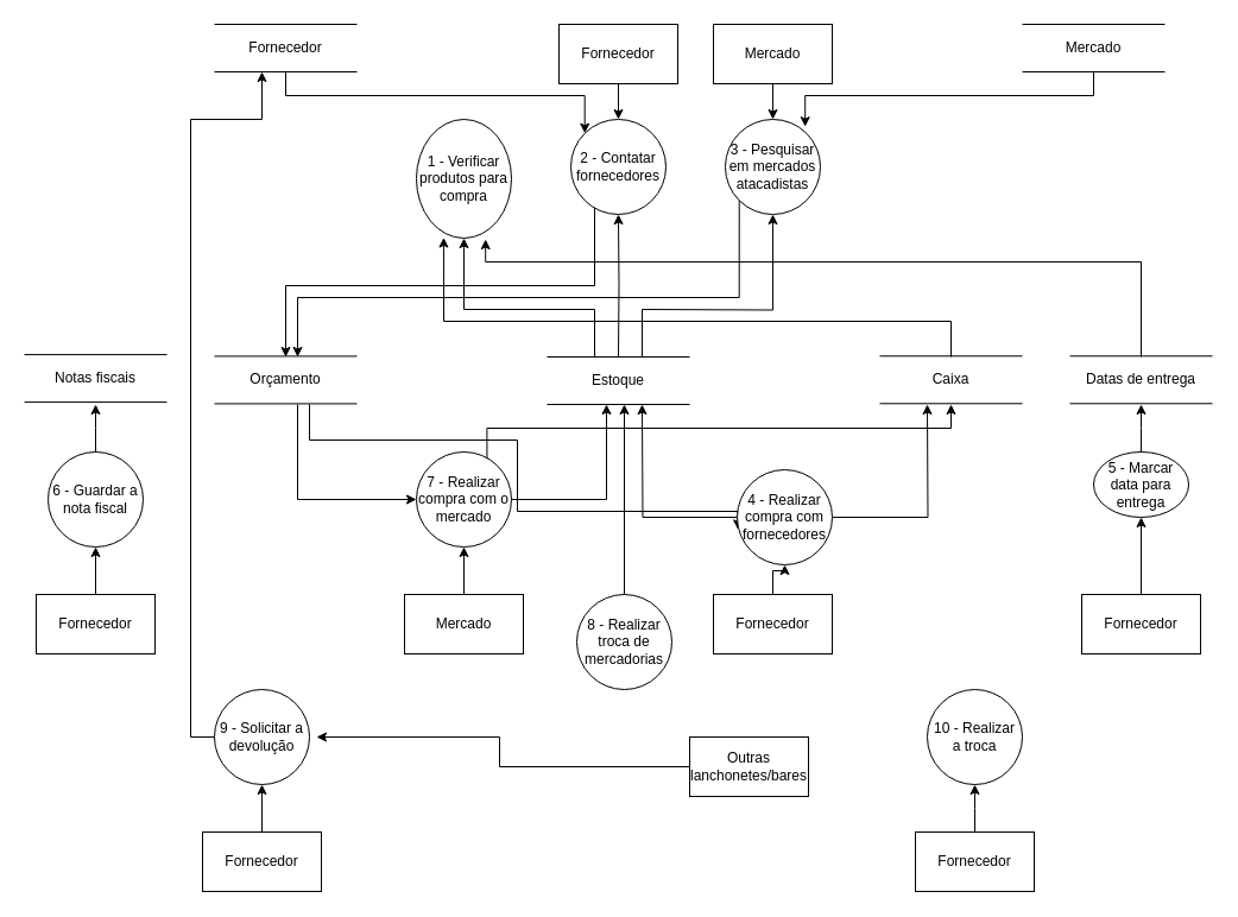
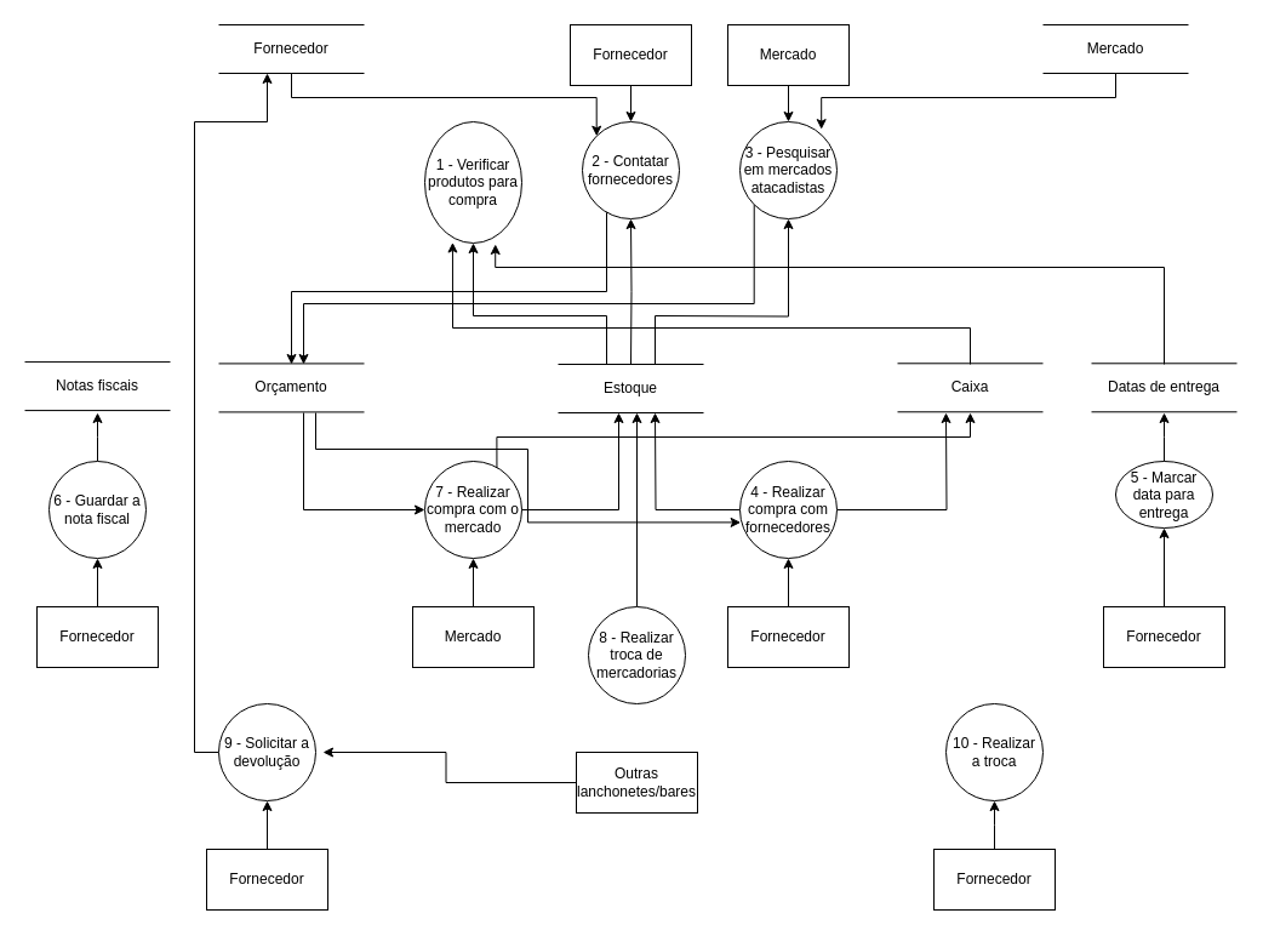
  <mxCell id="0" />
  <mxCell id="1" parent="0" />
  <mxCell id="2" value="" style="edgeStyle=orthogonalEdgeStyle;rounded=0;orthogonalLoop=1;jettySize=auto;html=1;targetPerimeterSpacing=6;" edge="1" parent="1" source="62"><mxGeometry relative="1" as="geometry"><mxPoint x="220" y="60" as="targetPoint" /><Array as="points"><mxPoint x="160" y="620" /><mxPoint x="160" y="100" /><mxPoint x="220" y="100" /></Array></mxGeometry></mxCell>
  <mxCell id="3" value="" style="edgeStyle=orthogonalEdgeStyle;rounded=0;orthogonalLoop=1;jettySize=auto;html=1;targetPerimeterSpacing=6;exitX=0;exitY=1;exitDx=0;exitDy=0;" edge="1" parent="1" source="13"><mxGeometry relative="1" as="geometry"><mxPoint x="780" y="186" as="sourcePoint" /><mxPoint x="250" y="300" as="targetPoint" /><Array as="points"><mxPoint x="622" y="250" /><mxPoint x="250" y="250" /></Array></mxGeometry></mxCell>
  <mxCell id="4" value="" style="endArrow=none;html=1;arcSize=0;" edge="1" parent="1"><mxGeometry width="50" height="50" relative="1" as="geometry"><mxPoint x="460" y="300" as="sourcePoint" /><mxPoint x="580" y="300" as="targetPoint" /></mxGeometry></mxCell>
  <mxCell id="5" value="" style="endArrow=none;html=1;arcSize=0;" edge="1" parent="1"><mxGeometry width="50" height="50" relative="1" as="geometry"><mxPoint x="460" y="340" as="sourcePoint" /><mxPoint x="580" y="340" as="targetPoint" /></mxGeometry></mxCell>
  <mxCell id="6" value="" style="edgeStyle=orthogonalEdgeStyle;rounded=0;orthogonalLoop=1;jettySize=auto;html=1;targetPerimeterSpacing=6;entryX=0.5;entryY=1;entryDx=0;entryDy=0;" edge="1" parent="1" target="17"><mxGeometry relative="1" as="geometry"><mxPoint x="520" y="300" as="sourcePoint" /><mxPoint x="520" y="236" as="targetPoint" /></mxGeometry></mxCell>
  <mxCell id="7" value="" style="edgeStyle=orthogonalEdgeStyle;rounded=0;orthogonalLoop=1;jettySize=auto;html=1;targetPerimeterSpacing=6;entryX=0.5;entryY=1;entryDx=0;entryDy=0;" edge="1" parent="1" target="13"><mxGeometry relative="1" as="geometry"><mxPoint x="540" y="260" as="sourcePoint" /><mxPoint x="630" y="206" as="targetPoint" /></mxGeometry></mxCell>
  <mxCell id="8" value="" style="edgeStyle=orthogonalEdgeStyle;rounded=0;orthogonalLoop=1;jettySize=auto;html=1;targetPerimeterSpacing=6;entryX=0.5;entryY=1;entryDx=0;entryDy=0;" edge="1" parent="1" target="12"><mxGeometry relative="1" as="geometry"><mxPoint x="500" y="300" as="sourcePoint" /><mxPoint x="390" y="216" as="targetPoint" /><Array as="points"><mxPoint x="500" y="260" /><mxPoint x="390" y="260" /></Array></mxGeometry></mxCell>
  <mxCell id="9" value="" style="edgeStyle=orthogonalEdgeStyle;rounded=0;orthogonalLoop=1;jettySize=auto;html=1;targetPerimeterSpacing=6;exitX=0.5;exitY=0;exitDx=0;exitDy=0;" edge="1" parent="1" source="43"><mxGeometry relative="1" as="geometry"><mxPoint x="520" y="404" as="sourcePoint" /><mxPoint x="510" y="340" as="targetPoint" /><Array as="points"><mxPoint x="390" y="420" /><mxPoint x="510" y="420" /></Array></mxGeometry></mxCell>
  <mxCell id="10" value="Estoque" style="text;html=1;strokeColor=none;fillColor=none;align=center;verticalAlign=middle;whiteSpace=wrap;rounded=0;" vertex="1" parent="1"><mxGeometry x="460" y="310" width="120" height="20" as="geometry" /></mxCell>
  <mxCell id="11" value="" style="edgeStyle=orthogonalEdgeStyle;rounded=0;orthogonalLoop=1;jettySize=auto;html=1;targetPerimeterSpacing=6;entryX=0;entryY=0.5;entryDx=0;entryDy=0;" edge="1" parent="1" target="43"><mxGeometry relative="1" as="geometry"><mxPoint x="250" y="340" as="sourcePoint" /><mxPoint x="240" y="402.91" as="targetPoint" /><Array as="points"><mxPoint x="250" y="420" /></Array></mxGeometry></mxCell>
  <mxCell id="12" value="1 -&amp;nbsp;Verificar produtos para compra" style="ellipse;whiteSpace=wrap;html=1;aspect=fixed;" vertex="1" parent="1"><mxGeometry x="350" y="100" width="80" height="100" as="geometry" /></mxCell>
  <mxCell id="13" value="3 - Pesquisar em mercados atacadistas" style="ellipse;whiteSpace=wrap;html=1;aspect=fixed;" vertex="1" parent="1"><mxGeometry x="610" y="100" width="80" height="80" as="geometry" /></mxCell>
  <mxCell id="14" value="" style="edgeStyle=orthogonalEdgeStyle;rounded=0;orthogonalLoop=1;jettySize=auto;html=1;targetPerimeterSpacing=6;entryX=0.5;entryY=0;entryDx=0;entryDy=0;" edge="1" parent="1" source="15" target="13"><mxGeometry relative="1" as="geometry" /></mxCell>
  <mxCell id="15" value="Mercado" style="rounded=0;whiteSpace=wrap;html=1;" vertex="1" parent="1"><mxGeometry x="600" y="20" width="100" height="50" as="geometry" /></mxCell>
  <mxCell id="16" value="" style="edgeStyle=orthogonalEdgeStyle;rounded=0;orthogonalLoop=1;jettySize=auto;html=1;targetPerimeterSpacing=6;" edge="1" parent="1" source="17"><mxGeometry relative="1" as="geometry"><mxPoint x="240" y="300" as="targetPoint" /><Array as="points"><mxPoint x="500" y="240" /><mxPoint x="240" y="240" /></Array></mxGeometry></mxCell>
  <mxCell id="17" value="2 - Contatar fornecedores" style="ellipse;whiteSpace=wrap;html=1;aspect=fixed;" vertex="1" parent="1"><mxGeometry x="480" y="100" width="80" height="80" as="geometry" /></mxCell>
  <mxCell id="18" value="" style="edgeStyle=orthogonalEdgeStyle;rounded=0;orthogonalLoop=1;jettySize=auto;html=1;targetPerimeterSpacing=6;entryX=0.5;entryY=0;entryDx=0;entryDy=0;" edge="1" parent="1" source="19" target="17"><mxGeometry relative="1" as="geometry" /></mxCell>
  <mxCell id="19" value="Fornecedor" style="rounded=0;whiteSpace=wrap;html=1;" vertex="1" parent="1"><mxGeometry x="470" y="20" width="100" height="50" as="geometry" /></mxCell>
  <mxCell id="20" value="" style="endArrow=none;html=1;arcSize=0;" edge="1" parent="1"><mxGeometry width="50" height="50" relative="1" as="geometry"><mxPoint x="180" y="20" as="sourcePoint" /><mxPoint x="300" y="20" as="targetPoint" /></mxGeometry></mxCell>
  <mxCell id="21" value="" style="endArrow=none;html=1;arcSize=0;" edge="1" parent="1"><mxGeometry width="50" height="50" relative="1" as="geometry"><mxPoint x="180" y="60" as="sourcePoint" /><mxPoint x="300" y="60" as="targetPoint" /></mxGeometry></mxCell>
  <mxCell id="22" value="" style="edgeStyle=orthogonalEdgeStyle;rounded=0;orthogonalLoop=1;jettySize=auto;html=1;targetPerimeterSpacing=6;entryX=0;entryY=0;entryDx=0;entryDy=0;" edge="1" parent="1" target="17"><mxGeometry relative="1" as="geometry"><mxPoint x="240" y="60" as="sourcePoint" /><mxPoint x="294" y="39.5" as="targetPoint" /><Array as="points"><mxPoint x="240" y="60" /><mxPoint x="240" y="80" /><mxPoint x="492" y="80" /></Array></mxGeometry></mxCell>
  <mxCell id="23" value="Fornecedor" style="text;html=1;strokeColor=none;fillColor=none;align=center;verticalAlign=middle;whiteSpace=wrap;rounded=0;" vertex="1" parent="1"><mxGeometry x="180" y="29.5" width="120" height="20" as="geometry" /></mxCell>
  <mxCell id="24" value="" style="endArrow=none;html=1;arcSize=0;" edge="1" parent="1"><mxGeometry width="50" height="50" relative="1" as="geometry"><mxPoint x="740" y="299.29" as="sourcePoint" /><mxPoint x="860" y="299.29" as="targetPoint" /></mxGeometry></mxCell>
  <mxCell id="25" value="" style="endArrow=none;html=1;arcSize=0;" edge="1" parent="1"><mxGeometry width="50" height="50" relative="1" as="geometry"><mxPoint x="740" y="339.29" as="sourcePoint" /><mxPoint x="860" y="339.29" as="targetPoint" /></mxGeometry></mxCell>
  <mxCell id="26" value="" style="edgeStyle=orthogonalEdgeStyle;rounded=0;orthogonalLoop=1;jettySize=auto;html=1;targetPerimeterSpacing=6;entryX=0.743;entryY=0.083;entryDx=0;entryDy=0;entryPerimeter=0;exitX=0.743;exitY=0.083;exitDx=0;exitDy=0;exitPerimeter=0;" edge="1" parent="1" source="43"><mxGeometry relative="1" as="geometry"><mxPoint x="666" y="318.79" as="sourcePoint" /><mxPoint x="800" y="340" as="targetPoint" /><Array as="points"><mxPoint x="409" y="360" /><mxPoint x="800" y="360" /></Array></mxGeometry></mxCell>
  <mxCell id="27" value="" style="edgeStyle=orthogonalEdgeStyle;rounded=0;orthogonalLoop=1;jettySize=auto;html=1;targetPerimeterSpacing=6;entryX=0.287;entryY=0.995;entryDx=0;entryDy=0;entryPerimeter=0;" edge="1" parent="1" target="12"><mxGeometry relative="1" as="geometry"><mxPoint x="800" y="300" as="sourcePoint" /><mxPoint x="800" y="234.79" as="targetPoint" /><Array as="points"><mxPoint x="800" y="270" /><mxPoint x="373" y="270" /></Array></mxGeometry></mxCell>
  <mxCell id="28" value="Caixa" style="text;html=1;strokeColor=none;fillColor=none;align=center;verticalAlign=middle;whiteSpace=wrap;rounded=0;" vertex="1" parent="1"><mxGeometry x="740" y="308.79" width="120" height="20" as="geometry" /></mxCell>
  <mxCell id="29" value="" style="endArrow=none;html=1;" edge="1" parent="1"><mxGeometry width="50" height="50" relative="1" as="geometry"><mxPoint x="540" y="300" as="sourcePoint" /><mxPoint x="540" y="260" as="targetPoint" /></mxGeometry></mxCell>
  <mxCell id="30" value="" style="endArrow=none;html=1;arcSize=0;" edge="1" parent="1"><mxGeometry width="50" height="50" relative="1" as="geometry"><mxPoint x="860" y="20" as="sourcePoint" /><mxPoint x="980" y="20" as="targetPoint" /></mxGeometry></mxCell>
  <mxCell id="31" value="" style="endArrow=none;html=1;arcSize=0;" edge="1" parent="1"><mxGeometry width="50" height="50" relative="1" as="geometry"><mxPoint x="860" y="60" as="sourcePoint" /><mxPoint x="980" y="60" as="targetPoint" /></mxGeometry></mxCell>
  <mxCell id="32" value="" style="edgeStyle=orthogonalEdgeStyle;rounded=0;orthogonalLoop=1;jettySize=auto;html=1;targetPerimeterSpacing=6;entryX=0.84;entryY=0.077;entryDx=0;entryDy=0;entryPerimeter=0;" edge="1" parent="1" target="13"><mxGeometry relative="1" as="geometry"><mxPoint x="920" y="60" as="sourcePoint" /><mxPoint x="670" y="100" as="targetPoint" /><Array as="points"><mxPoint x="920" y="80" /><mxPoint x="677" y="80" /></Array></mxGeometry></mxCell>
  <mxCell id="33" value="Mercado" style="text;html=1;strokeColor=none;fillColor=none;align=center;verticalAlign=middle;whiteSpace=wrap;rounded=0;" vertex="1" parent="1"><mxGeometry x="860" y="29.5" width="120" height="20" as="geometry" /></mxCell>
  <mxCell id="34" value="" style="edgeStyle=orthogonalEdgeStyle;rounded=0;orthogonalLoop=1;jettySize=auto;html=1;targetPerimeterSpacing=6;" edge="1" parent="1" source="37"><mxGeometry relative="1" as="geometry"><mxPoint x="540" y="340" as="targetPoint" /></mxGeometry></mxCell>
  <mxCell id="35" value="" style="edgeStyle=orthogonalEdgeStyle;rounded=0;orthogonalLoop=1;jettySize=auto;html=1;targetPerimeterSpacing=6;" edge="1" parent="1" source="37"><mxGeometry relative="1" as="geometry"><mxPoint x="780" y="340" as="targetPoint" /></mxGeometry></mxCell>
  <mxCell id="36" value="" style="edgeStyle=orthogonalEdgeStyle;rounded=0;orthogonalLoop=1;jettySize=auto;html=1;targetPerimeterSpacing=6;entryX=0.008;entryY=0.63;entryDx=0;entryDy=0;entryPerimeter=0;" edge="1" parent="1" target="37"><mxGeometry relative="1" as="geometry"><mxPoint x="260" y="340" as="sourcePoint" /><Array as="points"><mxPoint x="260" y="370" /><mxPoint x="435" y="370" /><mxPoint x="435" y="430" /></Array></mxGeometry></mxCell>
- <mxCell id="37" value="4 - Realizar compra com fornecedores" style="ellipse;whiteSpace=wrap;html=1;aspect=fixed;" vertex="1" parent="1"><mxGeometry x="620" y="395" width="80" height="80" as="geometry" /></mxCell>
+ <mxCell id="37" value="4 - Realizar compra com fornecedores" style="ellipse;whiteSpace=wrap;html=1;aspect=fixed;" vertex="1" parent="1"><mxGeometry x="610" y="380" width="80" height="80" as="geometry" /></mxCell>
  <mxCell id="38" value="" style="edgeStyle=orthogonalEdgeStyle;rounded=0;orthogonalLoop=1;jettySize=auto;html=1;targetPerimeterSpacing=6;entryX=0.5;entryY=1;entryDx=0;entryDy=0;" edge="1" parent="1" source="50" target="39"><mxGeometry relative="1" as="geometry" /></mxCell>
  <mxCell id="39" value="5 - Marcar data para entrega" style="ellipse;whiteSpace=wrap;html=1;aspect=fixed;" vertex="1" parent="1"><mxGeometry x="920" y="380" width="80" height="55" as="geometry" /></mxCell>
  <mxCell id="40" value="" style="edgeStyle=orthogonalEdgeStyle;rounded=0;orthogonalLoop=1;jettySize=auto;html=1;targetPerimeterSpacing=6;" edge="1" parent="1" source="42"><mxGeometry relative="1" as="geometry"><mxPoint x="80" y="340" as="targetPoint" /></mxGeometry></mxCell>
  <mxCell id="41" value="" style="edgeStyle=orthogonalEdgeStyle;rounded=0;orthogonalLoop=1;jettySize=auto;html=1;targetPerimeterSpacing=6;entryX=0.5;entryY=1;entryDx=0;entryDy=0;" edge="1" parent="1" source="59" target="42"><mxGeometry relative="1" as="geometry" /></mxCell>
  <mxCell id="42" value="6 - Guardar a nota fiscal" style="ellipse;whiteSpace=wrap;html=1;aspect=fixed;" vertex="1" parent="1"><mxGeometry x="40" y="380" width="80" height="80" as="geometry" /></mxCell>
  <mxCell id="43" value="7 - Realizar compra com o mercado" style="ellipse;whiteSpace=wrap;html=1;aspect=fixed;" vertex="1" parent="1"><mxGeometry x="350" y="380" width="80" height="80" as="geometry" /></mxCell>
  <mxCell id="44" value="" style="edgeStyle=orthogonalEdgeStyle;rounded=0;orthogonalLoop=1;jettySize=auto;html=1;targetPerimeterSpacing=6;" edge="1" parent="1" source="45"><mxGeometry relative="1" as="geometry"><mxPoint x="525" y="340" as="targetPoint" /></mxGeometry></mxCell>
  <mxCell id="45" value="8 - Realizar troca de mercadorias" style="ellipse;whiteSpace=wrap;html=1;aspect=fixed;" vertex="1" parent="1"><mxGeometry x="485" y="500" width="80" height="80" as="geometry" /></mxCell>
  <mxCell id="46" value="" style="edgeStyle=orthogonalEdgeStyle;rounded=0;orthogonalLoop=1;jettySize=auto;html=1;targetPerimeterSpacing=6;entryX=0.5;entryY=1;entryDx=0;entryDy=0;" edge="1" parent="1" source="47" target="43"><mxGeometry relative="1" as="geometry" /></mxCell>
  <mxCell id="47" value="Mercado" style="rounded=0;whiteSpace=wrap;html=1;" vertex="1" parent="1"><mxGeometry x="340" y="500" width="100" height="50" as="geometry" /></mxCell>
  <mxCell id="48" value="" style="edgeStyle=orthogonalEdgeStyle;rounded=0;orthogonalLoop=1;jettySize=auto;html=1;targetPerimeterSpacing=6;entryX=0.5;entryY=1;entryDx=0;entryDy=0;" edge="1" parent="1" source="49" target="37"><mxGeometry relative="1" as="geometry" /></mxCell>
  <mxCell id="49" value="Fornecedor" style="rounded=0;whiteSpace=wrap;html=1;" vertex="1" parent="1"><mxGeometry x="600" y="500" width="100" height="50" as="geometry" /></mxCell>
  <mxCell id="50" value="Fornecedor" style="rounded=0;whiteSpace=wrap;html=1;" vertex="1" parent="1"><mxGeometry x="910" y="500" width="100" height="50" as="geometry" /></mxCell>
  <mxCell id="51" value="" style="endArrow=none;html=1;arcSize=0;" edge="1" parent="1"><mxGeometry width="50" height="50" relative="1" as="geometry"><mxPoint x="900" y="299.29" as="sourcePoint" /><mxPoint x="1020" y="299.29" as="targetPoint" /></mxGeometry></mxCell>
  <mxCell id="52" value="" style="endArrow=none;html=1;arcSize=0;" edge="1" parent="1"><mxGeometry width="50" height="50" relative="1" as="geometry"><mxPoint x="900" y="339.29" as="sourcePoint" /><mxPoint x="1020" y="339.29" as="targetPoint" /></mxGeometry></mxCell>
  <mxCell id="53" value="" style="edgeStyle=orthogonalEdgeStyle;rounded=0;orthogonalLoop=1;jettySize=auto;html=1;targetPerimeterSpacing=6;entryX=0.5;entryY=0;entryDx=0;entryDy=0;exitX=0.5;exitY=0;exitDx=0;exitDy=0;" edge="1" parent="1" source="39"><mxGeometry relative="1" as="geometry"><mxPoint x="960" y="374" as="sourcePoint" /><mxPoint x="960" y="340" as="targetPoint" /></mxGeometry></mxCell>
  <mxCell id="54" value="" style="edgeStyle=orthogonalEdgeStyle;rounded=0;orthogonalLoop=1;jettySize=auto;html=1;targetPerimeterSpacing=6;entryX=0.728;entryY=1.01;entryDx=0;entryDy=0;entryPerimeter=0;" edge="1" parent="1" target="12"><mxGeometry relative="1" as="geometry"><mxPoint x="960" y="300" as="sourcePoint" /><mxPoint x="960" y="234.79" as="targetPoint" /><Array as="points"><mxPoint x="960" y="220" /><mxPoint x="408" y="220" /></Array></mxGeometry></mxCell>
  <mxCell id="55" value="Datas de entrega" style="text;html=1;strokeColor=none;fillColor=none;align=center;verticalAlign=middle;whiteSpace=wrap;rounded=0;" vertex="1" parent="1"><mxGeometry x="900" y="308.79" width="120" height="20" as="geometry" /></mxCell>
  <mxCell id="56" value="" style="endArrow=none;html=1;arcSize=0;" edge="1" parent="1"><mxGeometry width="50" height="50" relative="1" as="geometry"><mxPoint x="20" y="298.08" as="sourcePoint" /><mxPoint x="140" y="298.08" as="targetPoint" /></mxGeometry></mxCell>
  <mxCell id="57" value="" style="endArrow=none;html=1;arcSize=0;" edge="1" parent="1"><mxGeometry width="50" height="50" relative="1" as="geometry"><mxPoint x="20" y="338.08" as="sourcePoint" /><mxPoint x="140" y="338.08" as="targetPoint" /></mxGeometry></mxCell>
  <mxCell id="58" value="Notas fiscais" style="text;html=1;strokeColor=none;fillColor=none;align=center;verticalAlign=middle;whiteSpace=wrap;rounded=0;" vertex="1" parent="1"><mxGeometry x="20" y="307.58" width="120" height="20" as="geometry" /></mxCell>
  <mxCell id="59" value="Fornecedor" style="rounded=0;whiteSpace=wrap;html=1;" vertex="1" parent="1"><mxGeometry x="30" y="500" width="100" height="50" as="geometry" /></mxCell>
  <mxCell id="60" value="" style="edgeStyle=orthogonalEdgeStyle;rounded=0;orthogonalLoop=1;jettySize=auto;html=1;targetPerimeterSpacing=6;" edge="1" parent="1" source="61" target="62"><mxGeometry relative="1" as="geometry" /></mxCell>
- <mxCell id="61" value="Outras lanchonetes/bares" style="rounded=0;whiteSpace=wrap;html=1;" vertex="1" parent="1"><mxGeometry x="580" y="620" width="100" height="50" as="geometry" /></mxCell>
+ <mxCell id="61" value="Outras lanchonetes/bares" style="rounded=0;whiteSpace=wrap;html=1;" vertex="1" parent="1"><mxGeometry x="475" y="620" width="100" height="50" as="geometry" /></mxCell>
  <mxCell id="62" value="9 - Solicitar a devolução" style="ellipse;whiteSpace=wrap;html=1;aspect=fixed;" vertex="1" parent="1"><mxGeometry x="180" y="580" width="80" height="80" as="geometry" /></mxCell>
  <mxCell id="63" value="10 - Realizar a troca" style="ellipse;whiteSpace=wrap;html=1;aspect=fixed;" vertex="1" parent="1"><mxGeometry x="780" y="580" width="80" height="80" as="geometry" /></mxCell>
  <mxCell id="64" value="" style="edgeStyle=orthogonalEdgeStyle;rounded=0;orthogonalLoop=1;jettySize=auto;html=1;targetPerimeterSpacing=6;entryX=0.5;entryY=1;entryDx=0;entryDy=0;" edge="1" parent="1" source="65" target="62"><mxGeometry relative="1" as="geometry"><mxPoint x="220" y="666" as="targetPoint" /></mxGeometry></mxCell>
  <mxCell id="65" value="Fornecedor" style="rounded=0;whiteSpace=wrap;html=1;" vertex="1" parent="1"><mxGeometry x="170" y="700" width="100" height="50" as="geometry" /></mxCell>
  <mxCell id="66" value="" style="edgeStyle=orthogonalEdgeStyle;rounded=0;orthogonalLoop=1;jettySize=auto;html=1;targetPerimeterSpacing=6;entryX=0.5;entryY=1;entryDx=0;entryDy=0;" edge="1" parent="1" source="67"><mxGeometry relative="1" as="geometry"><mxPoint x="820" y="660" as="targetPoint" /></mxGeometry></mxCell>
  <mxCell id="67" value="Fornecedor" style="rounded=0;whiteSpace=wrap;html=1;" vertex="1" parent="1"><mxGeometry x="770" y="700" width="100" height="50" as="geometry" /></mxCell>
  <mxCell id="68" value="" style="endArrow=none;html=1;arcSize=0;" edge="1" parent="1"><mxGeometry width="50" height="50" relative="1" as="geometry"><mxPoint x="180" y="299.41" as="sourcePoint" /><mxPoint x="300" y="299.41" as="targetPoint" /></mxGeometry></mxCell>
  <mxCell id="69" value="" style="endArrow=none;html=1;arcSize=0;" edge="1" parent="1"><mxGeometry width="50" height="50" relative="1" as="geometry"><mxPoint x="180" y="339.41" as="sourcePoint" /><mxPoint x="300" y="339.41" as="targetPoint" /></mxGeometry></mxCell>
  <mxCell id="70" value="Orçamento" style="text;html=1;strokeColor=none;fillColor=none;align=center;verticalAlign=middle;whiteSpace=wrap;rounded=0;" vertex="1" parent="1"><mxGeometry x="180" y="308.91" width="120" height="20" as="geometry" /></mxCell>
